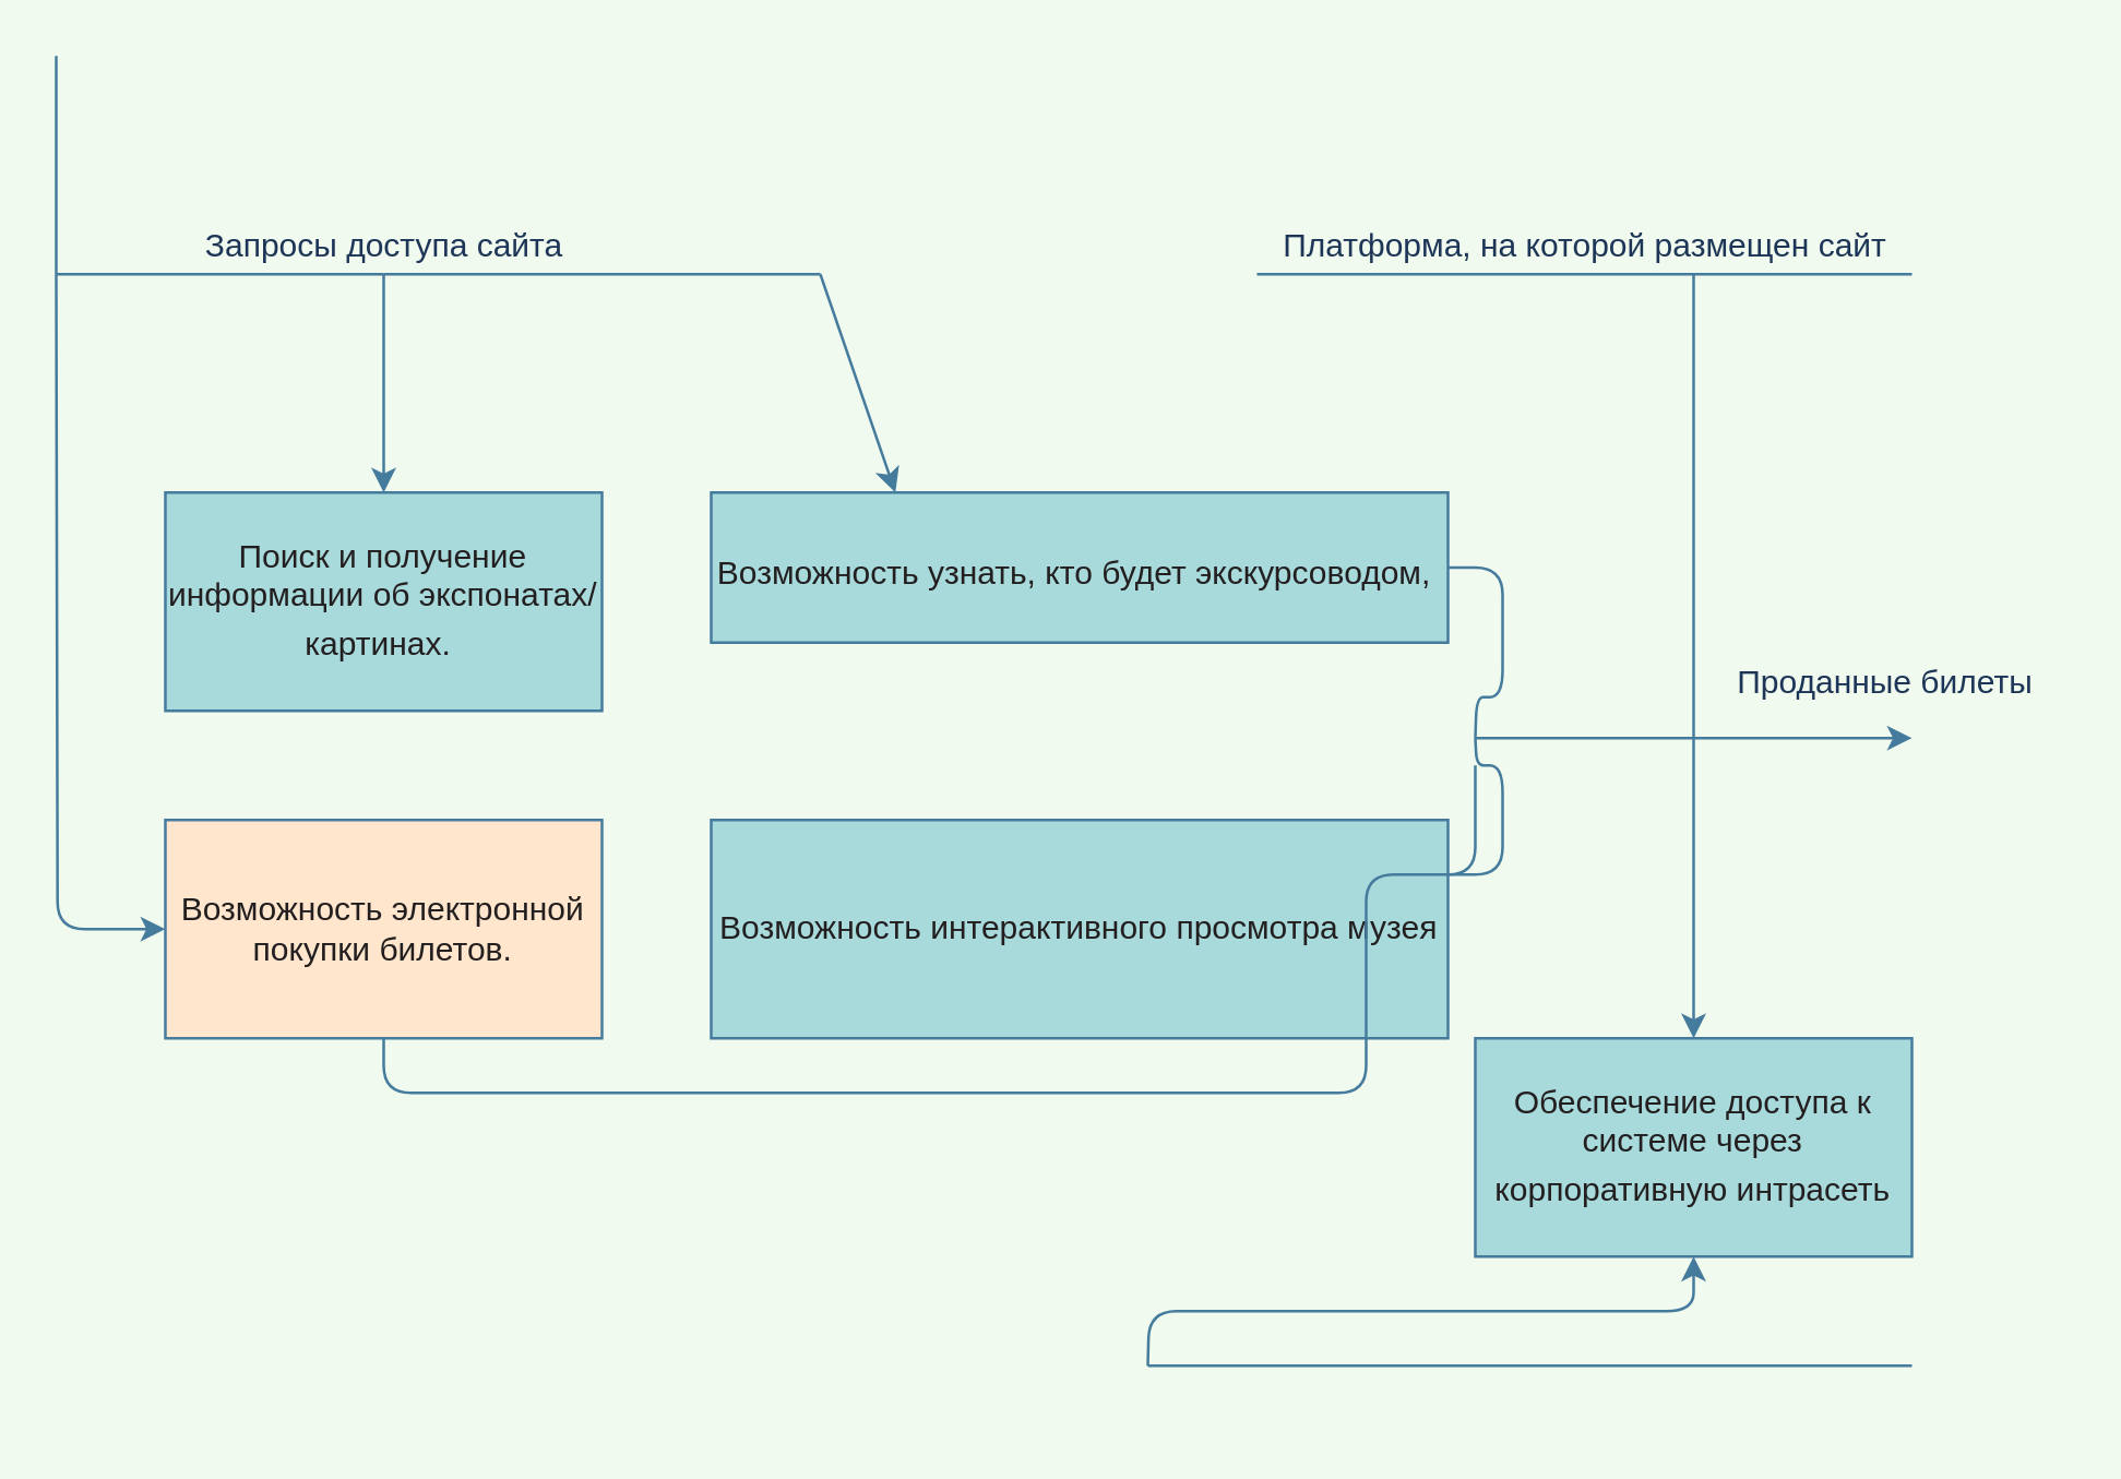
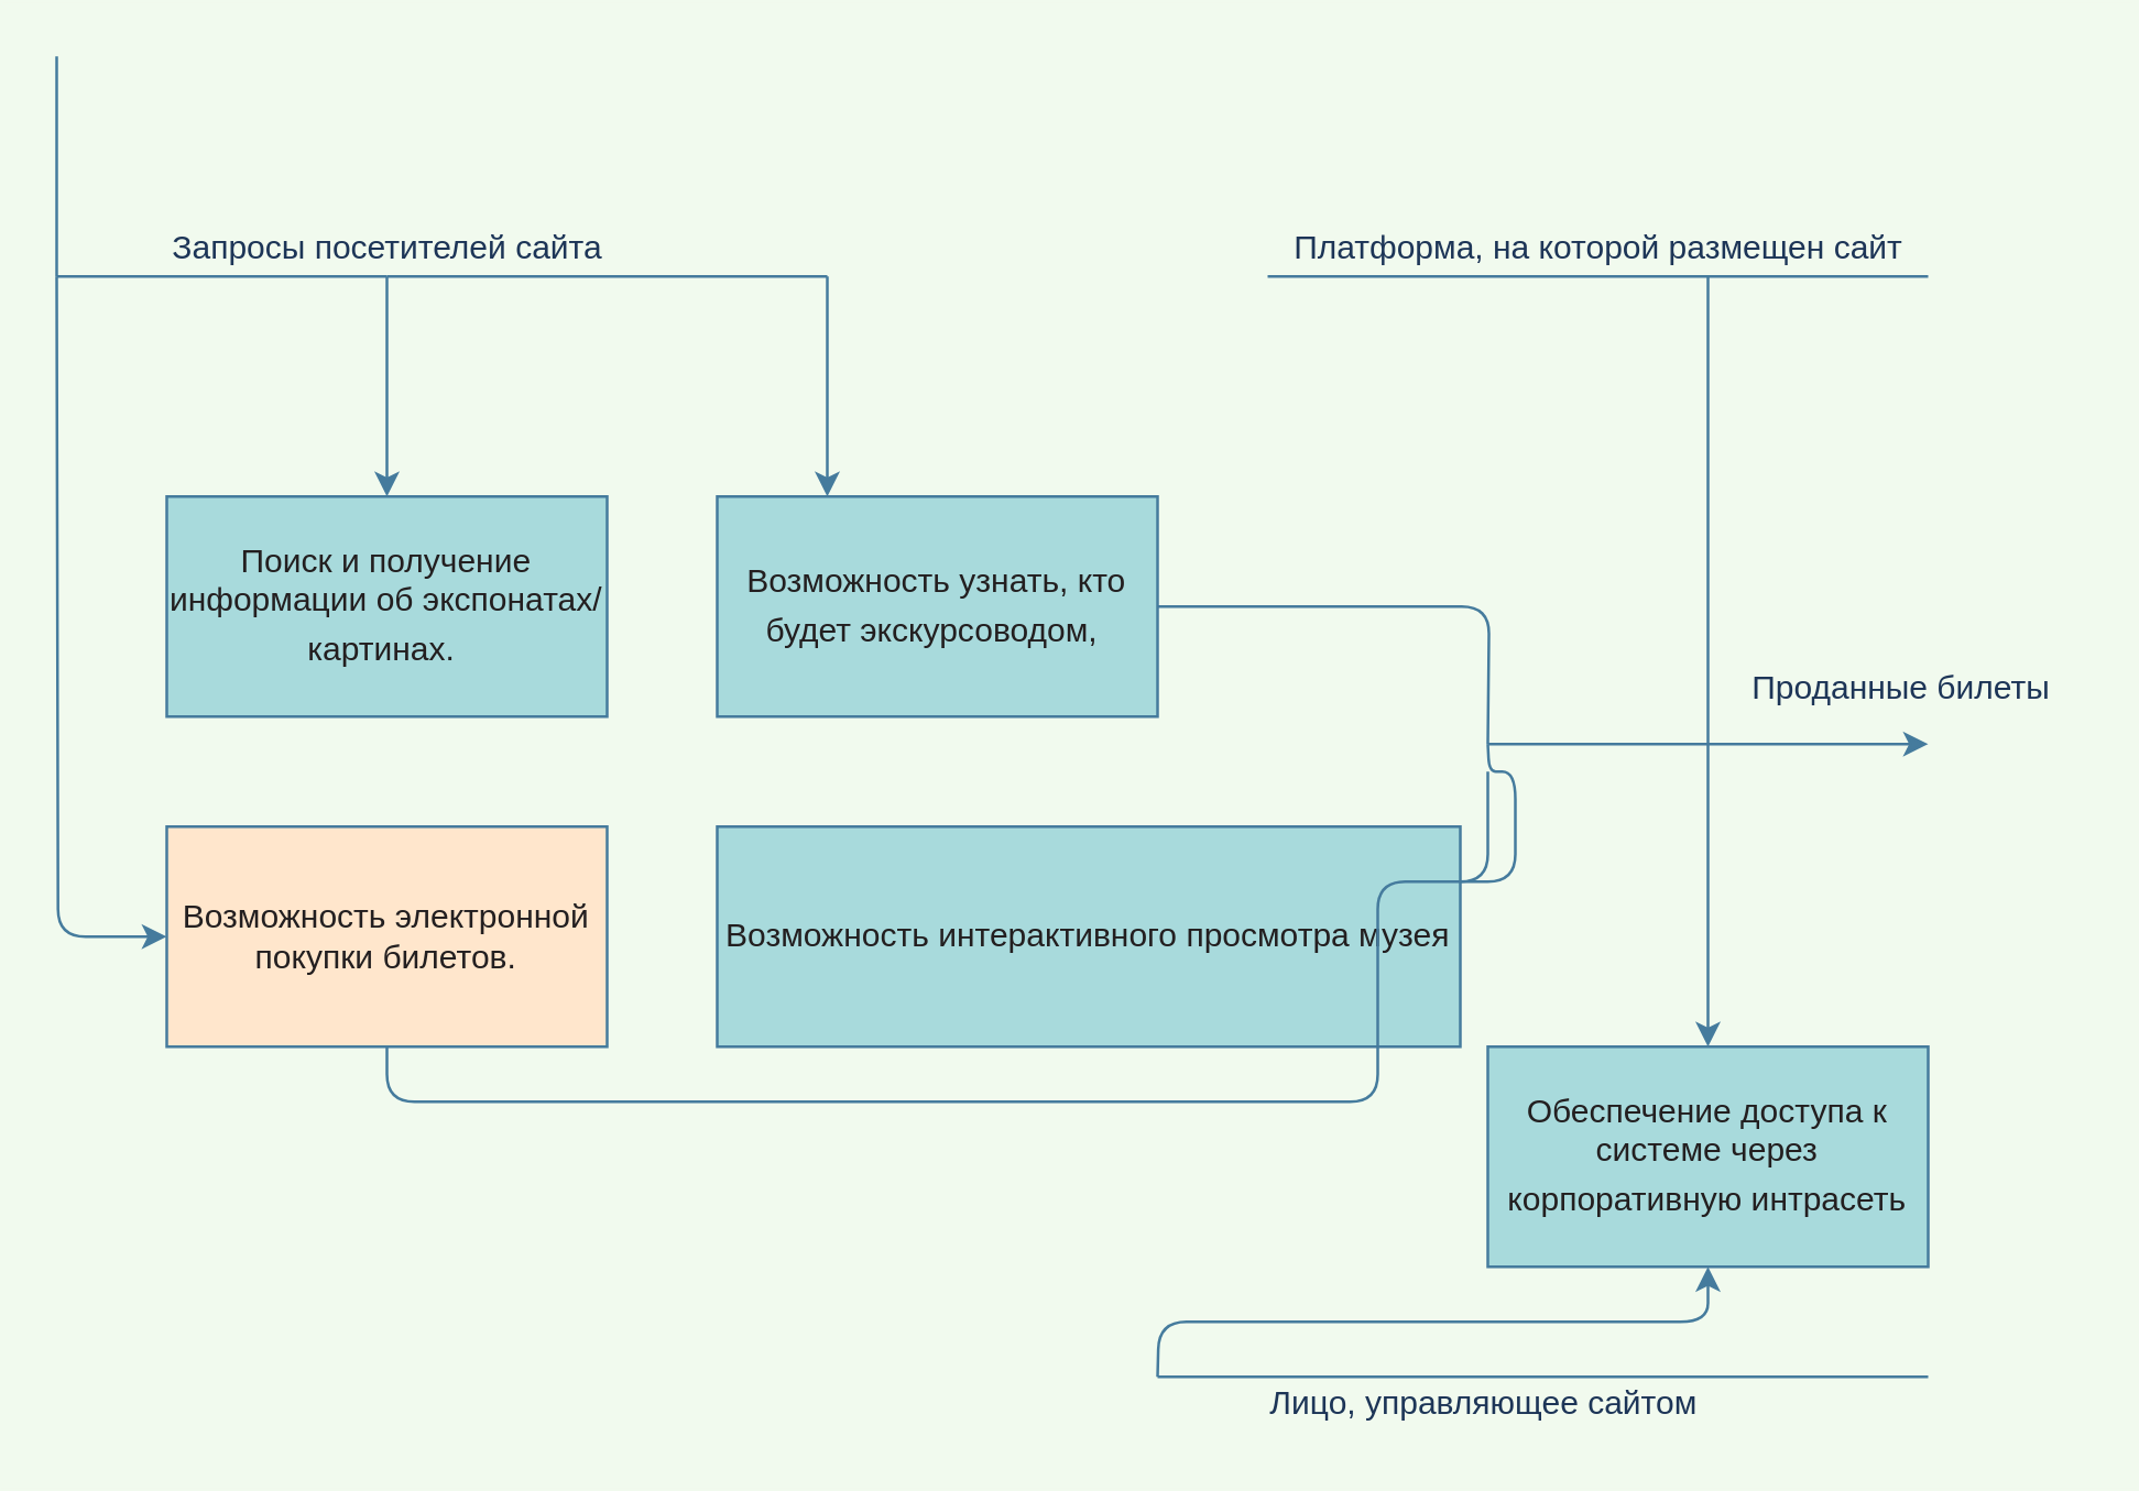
  <mxCell id="0" />
  <mxCell id="1" parent="0" />
  <mxCell id="2" value="&lt;p class=&quot;MsoNormal&quot; style=&quot;margin: 0cm ; font-family: &amp;#34;calibri&amp;#34; , sans-serif ; color: rgb(0 , 0 , 0)&quot;&gt;&lt;span style=&quot;font-family: &amp;#34;arial&amp;#34; , sans-serif ; color: rgb(35 , 31 , 32)&quot;&gt;&lt;font style=&quot;font-size: 12px&quot;&gt;Поиск и получение информации об экспонатах/картинах.&amp;nbsp;&lt;/font&gt;&lt;font size=&quot;3&quot;&gt;&lt;/font&gt;&lt;/span&gt;&lt;/p&gt;" style="rounded=0;whiteSpace=wrap;html=1;sketch=0;strokeColor=#457B9D;fillColor=#A8DADC;fontColor=#1D3557;" vertex="1" parent="1"><mxGeometry x="60" y="180" width="160" height="80" as="geometry" /></mxCell>
  <mxCell id="3" style="edgeStyle=orthogonalEdgeStyle;curved=0;rounded=1;sketch=0;orthogonalLoop=1;jettySize=auto;html=1;exitX=1;exitY=0.5;exitDx=0;exitDy=0;startArrow=none;startFill=0;endArrow=none;endFill=0;strokeColor=#457B9D;fillColor=#A8DADC;fontColor=#1D3557;" edge="1" parent="1" source="4"><mxGeometry relative="1" as="geometry"><mxPoint x="540" y="270" as="targetPoint" /></mxGeometry></mxCell>
- <mxCell id="4" value="&lt;span style=&quot;font-family: &amp;#34;arial&amp;#34; , sans-serif ; color: rgb(35 , 31 , 32)&quot;&gt;&lt;font style=&quot;font-size: 12px&quot;&gt;Возможность узнать, кто будет экскурсоводом,&amp;nbsp;&lt;/font&gt;&lt;/span&gt;&lt;span style=&quot;color: rgb(0 , 0 , 0) ; font-size: medium&quot;&gt;&lt;/span&gt;" style="rounded=0;whiteSpace=wrap;html=1;sketch=0;strokeColor=#457B9D;fillColor=#A8DADC;fontColor=#1D3557;" vertex="1" parent="1"><mxGeometry x="260" y="180" width="270" height="55" as="geometry" /></mxCell>
+ <mxCell id="4" value="&lt;span style=&quot;font-family: &amp;#34;arial&amp;#34; , sans-serif ; color: rgb(35 , 31 , 32)&quot;&gt;&lt;font style=&quot;font-size: 12px&quot;&gt;Возможность узнать, кто будет экскурсоводом,&amp;nbsp;&lt;/font&gt;&lt;/span&gt;&lt;span style=&quot;color: rgb(0 , 0 , 0) ; font-size: medium&quot;&gt;&lt;/span&gt;" style="rounded=0;whiteSpace=wrap;html=1;sketch=0;strokeColor=#457B9D;fillColor=#A8DADC;fontColor=#1D3557;" vertex="1" parent="1"><mxGeometry x="260" y="180" width="160" height="80" as="geometry" /></mxCell>
  <mxCell id="5" style="edgeStyle=orthogonalEdgeStyle;curved=0;rounded=1;sketch=0;orthogonalLoop=1;jettySize=auto;html=1;exitX=1;exitY=0.25;exitDx=0;exitDy=0;startArrow=none;startFill=0;endArrow=none;endFill=0;strokeColor=#457B9D;fillColor=#A8DADC;fontColor=#1D3557;" edge="1" parent="1" source="6"><mxGeometry relative="1" as="geometry"><mxPoint x="540" y="270" as="targetPoint" /></mxGeometry></mxCell>
  <mxCell id="6" value="&lt;div&gt;&lt;div&gt;&lt;div&gt;&lt;div&gt;&lt;div&gt;&lt;div&gt;&lt;span style=&quot;color: rgb(35 , 31 , 32) ; font-family: &amp;#34;arial&amp;#34; , sans-serif&quot;&gt;Возможность интерактивного просмотра музея&lt;/span&gt;&lt;/div&gt;&lt;/div&gt;&lt;/div&gt;&lt;/div&gt;&lt;/div&gt;&lt;/div&gt;&lt;span style=&quot;color: rgb(0 , 0 , 0) ; font-size: medium&quot;&gt;&lt;/span&gt;" style="rounded=0;whiteSpace=wrap;html=1;sketch=0;strokeColor=#457B9D;fillColor=#A8DADC;fontColor=#1D3557;" vertex="1" parent="1"><mxGeometry x="260" y="300" width="270" height="80" as="geometry" /></mxCell>
  <mxCell id="7" style="edgeStyle=orthogonalEdgeStyle;curved=0;rounded=1;sketch=0;orthogonalLoop=1;jettySize=auto;html=1;exitX=0;exitY=0.5;exitDx=0;exitDy=0;startArrow=classic;startFill=1;endArrow=none;endFill=0;strokeColor=#457B9D;fillColor=#A8DADC;fontColor=#1D3557;" edge="1" parent="1" source="9"><mxGeometry relative="1" as="geometry"><mxPoint x="20" y="100" as="targetPoint" /></mxGeometry></mxCell>
  <mxCell id="8" style="edgeStyle=orthogonalEdgeStyle;curved=0;rounded=1;sketch=0;orthogonalLoop=1;jettySize=auto;html=1;exitX=0.5;exitY=1;exitDx=0;exitDy=0;startArrow=none;startFill=0;endArrow=none;endFill=0;strokeColor=#457B9D;fillColor=#A8DADC;fontColor=#1D3557;" edge="1" parent="1" source="9"><mxGeometry relative="1" as="geometry"><mxPoint x="540" y="280" as="targetPoint" /><Array as="points"><mxPoint x="140" y="400" /><mxPoint x="500" y="400" /><mxPoint x="500" y="320" /></Array></mxGeometry></mxCell>
  <mxCell id="9" value="&lt;p class=&quot;MsoNormal&quot; style=&quot;margin: 0cm ; font-family: &amp;#34;calibri&amp;#34; , sans-serif ; color: rgb(0 , 0 , 0)&quot;&gt;&lt;span style=&quot;font-family: &amp;#34;arial&amp;#34; , sans-serif ; color: rgb(35 , 31 , 32)&quot;&gt;&lt;font style=&quot;font-size: 12px&quot;&gt;Возможность электронной покупки билетов.&lt;/font&gt;&lt;/span&gt;&lt;/p&gt;" style="rounded=0;whiteSpace=wrap;html=1;sketch=0;strokeColor=#457B9D;fillColor=#ffe6cc;fontColor=#1D3557;align=center;" vertex="1" parent="1"><mxGeometry x="60" y="300" width="160" height="80" as="geometry" /></mxCell>
  <mxCell id="10" style="edgeStyle=orthogonalEdgeStyle;curved=0;rounded=1;sketch=0;orthogonalLoop=1;jettySize=auto;html=1;exitX=0.5;exitY=1;exitDx=0;exitDy=0;startArrow=classic;startFill=1;endArrow=none;endFill=0;strokeColor=#457B9D;fillColor=#A8DADC;fontColor=#1D3557;" edge="1" parent="1" source="12"><mxGeometry relative="1" as="geometry"><mxPoint x="420" y="500" as="targetPoint" /></mxGeometry></mxCell>
  <mxCell id="11" style="edgeStyle=orthogonalEdgeStyle;curved=0;rounded=1;sketch=0;orthogonalLoop=1;jettySize=auto;html=1;exitX=0.5;exitY=0;exitDx=0;exitDy=0;startArrow=classic;startFill=1;endArrow=none;endFill=0;strokeColor=#457B9D;fillColor=#A8DADC;fontColor=#1D3557;" edge="1" parent="1" source="12"><mxGeometry relative="1" as="geometry"><mxPoint x="620" y="100" as="targetPoint" /></mxGeometry></mxCell>
  <mxCell id="12" value="&lt;span style=&quot;font-family: &amp;#34;arial&amp;#34; , sans-serif ; color: rgb(35 , 31 , 32)&quot;&gt;&lt;font style=&quot;font-size: 12px&quot;&gt;Обеспечение доступа к системе через корпоративную интрасеть&lt;/font&gt;&lt;/span&gt;&lt;span style=&quot;color: rgb(0 , 0 , 0) ; font-size: medium&quot;&gt;&lt;/span&gt;" style="rounded=0;whiteSpace=wrap;html=1;sketch=0;strokeColor=#457B9D;fillColor=#A8DADC;fontColor=#1D3557;" vertex="1" parent="1"><mxGeometry x="540" y="380" width="160" height="80" as="geometry" /></mxCell>
  <mxCell id="13" value="" style="endArrow=classic;html=1;strokeColor=#457B9D;fillColor=#A8DADC;fontColor=#1D3557;entryX=0.25;entryY=0;entryDx=0;entryDy=0;" edge="1" parent="1" target="4"><mxGeometry width="50" height="50" relative="1" as="geometry"><mxPoint x="300" y="100" as="sourcePoint" /><mxPoint x="380" y="220" as="targetPoint" /></mxGeometry></mxCell>
- <mxCell id="14" value="Запросы доступа сайта" style="text;html=1;align=center;verticalAlign=middle;resizable=0;points=[];autosize=1;fontColor=#1D3557;" vertex="1" parent="1"><mxGeometry x="50" y="80" width="180" height="20" as="geometry" /></mxCell>
+ <mxCell id="14" value="Запросы посетителей сайта" style="text;html=1;align=center;verticalAlign=middle;resizable=0;points=[];autosize=1;fontColor=#1D3557;" vertex="1" parent="1"><mxGeometry x="50" y="80" width="180" height="20" as="geometry" /></mxCell>
  <mxCell id="15" value="" style="endArrow=none;html=1;strokeColor=#457B9D;fillColor=#A8DADC;fontColor=#1D3557;startArrow=none;startFill=0;endFill=0;" edge="1" parent="1"><mxGeometry width="50" height="50" relative="1" as="geometry"><mxPoint x="300" y="100" as="sourcePoint" /><mxPoint x="140" y="100" as="targetPoint" /></mxGeometry></mxCell>
  <mxCell id="16" value="" style="endArrow=classic;html=1;strokeColor=#457B9D;fillColor=#A8DADC;fontColor=#1D3557;entryX=0.5;entryY=0;entryDx=0;entryDy=0;" edge="1" parent="1" target="2"><mxGeometry width="50" height="50" relative="1" as="geometry"><mxPoint x="140" y="100" as="sourcePoint" /><mxPoint x="170" y="100" as="targetPoint" /></mxGeometry></mxCell>
  <mxCell id="17" value="" style="endArrow=none;html=1;strokeColor=#457B9D;fillColor=#A8DADC;fontColor=#1D3557;" edge="1" parent="1"><mxGeometry width="50" height="50" relative="1" as="geometry"><mxPoint x="20" y="100" as="sourcePoint" /><mxPoint x="140" y="100" as="targetPoint" /><Array as="points"><mxPoint x="60" y="100" /></Array></mxGeometry></mxCell>
  <mxCell id="18" value="" style="endArrow=none;html=1;strokeColor=#457B9D;fillColor=#A8DADC;fontColor=#1D3557;" edge="1" parent="1"><mxGeometry width="50" height="50" relative="1" as="geometry"><mxPoint x="420" y="500" as="sourcePoint" /><mxPoint x="700" y="500" as="targetPoint" /></mxGeometry></mxCell>
+ <mxCell id="19" value="Лицо, управляющее сайтом&amp;nbsp;" style="text;html=1;align=center;verticalAlign=middle;resizable=0;points=[];autosize=1;fontColor=#1D3557;" vertex="1" parent="1"><mxGeometry x="450" y="500" width="180" height="20" as="geometry" /></mxCell>
  <mxCell id="20" value="" style="endArrow=none;html=1;strokeColor=#457B9D;fillColor=#A8DADC;fontColor=#1D3557;" edge="1" parent="1"><mxGeometry width="50" height="50" relative="1" as="geometry"><mxPoint x="700" y="100" as="sourcePoint" /><mxPoint x="460" y="100" as="targetPoint" /></mxGeometry></mxCell>
  <mxCell id="21" value="Платформа, на которой размещен сайт" style="text;html=1;align=center;verticalAlign=middle;resizable=0;points=[];autosize=1;fontColor=#1D3557;" vertex="1" parent="1"><mxGeometry x="460" y="80" width="240" height="20" as="geometry" /></mxCell>
  <mxCell id="22" value="" style="endArrow=none;html=1;strokeColor=#457B9D;fillColor=#A8DADC;fontColor=#1D3557;" edge="1" parent="1"><mxGeometry width="50" height="50" relative="1" as="geometry"><mxPoint x="20" y="100" as="sourcePoint" /><mxPoint x="20" as="targetPoint" y="20" /></mxGeometry></mxCell>
  <mxCell id="23" value="" style="endArrow=classic;html=1;strokeColor=#457B9D;fillColor=#A8DADC;fontColor=#1D3557;" edge="1" parent="1"><mxGeometry width="50" height="50" relative="1" as="geometry"><mxPoint x="540" y="270" as="sourcePoint" /><mxPoint x="700" y="270" as="targetPoint" /></mxGeometry></mxCell>
  <mxCell id="24" value="Проданные билеты" style="text;html=1;align=center;verticalAlign=middle;resizable=0;points=[];autosize=1;fontColor=#1D3557;" vertex="1" parent="1"><mxGeometry x="625" y="240" width="130" height="20" as="geometry" /></mxCell>
